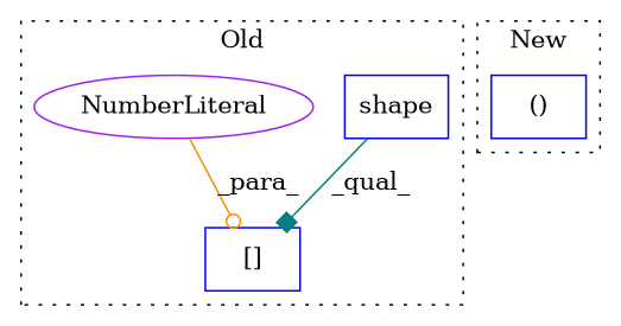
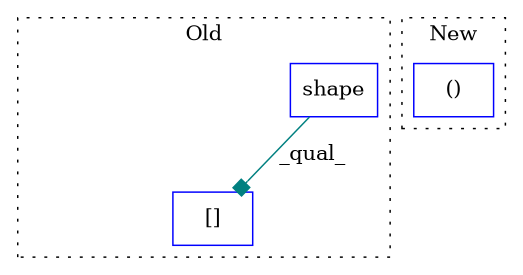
  digraph {
    node [shape=box color=blue]
    n1 [a=32 l="6,1" label=shape s="12625,12643"]
    n2 [a=2 l="31,1" label="[]" s="12614,12646"]
-   n3 [a=34 l=1 label=NumberLiteral s=12645 shape=ellipse color=purple]
    n4 [a=106 l=39 label="()" s=12971]
    subgraph cluster_1 {
      label=Old
      style=dotted
      n1
      n2
-     n3
    }
    subgraph cluster_2 {
      label=New
      style=dotted
      n4
    }
    n1 -> n2 [label=_qual_ color=teal arrowhead=box]
-   n3 -> n2 [label=_para_ color=darkorange arrowhead=odot]
  }
